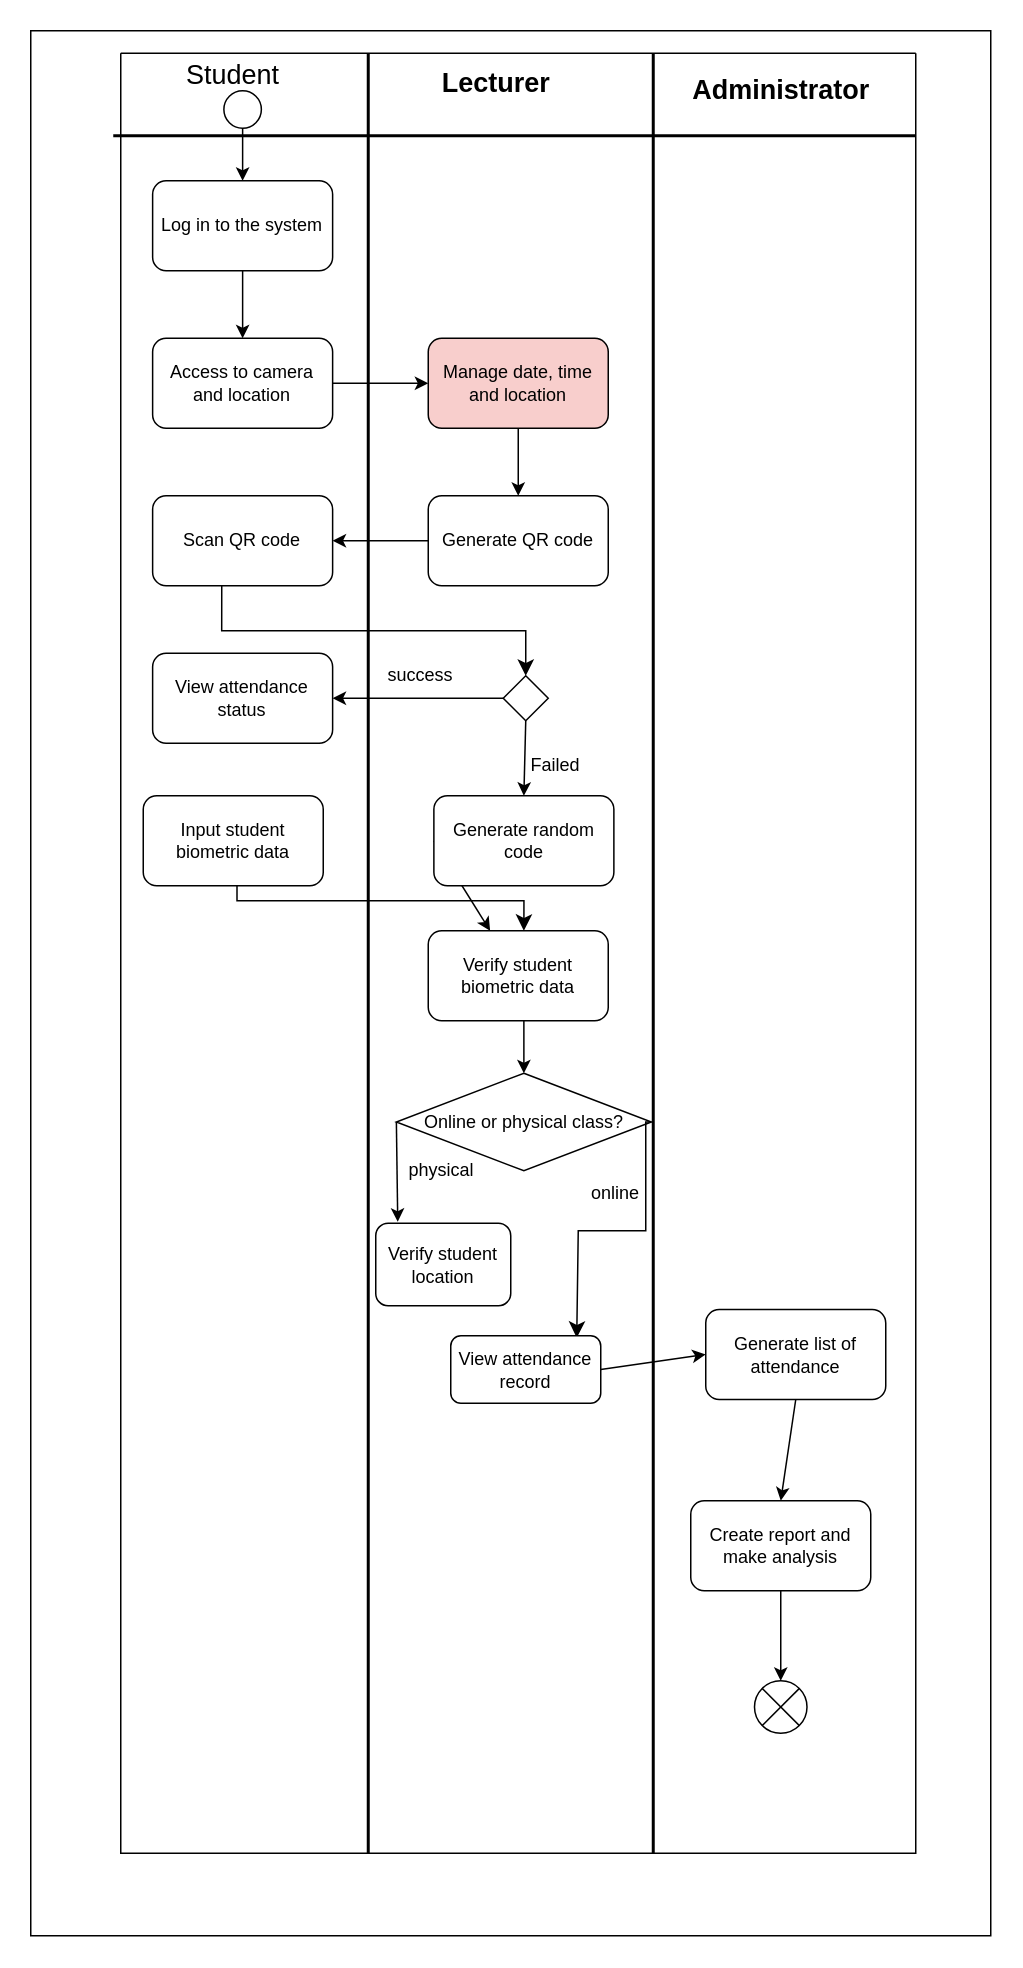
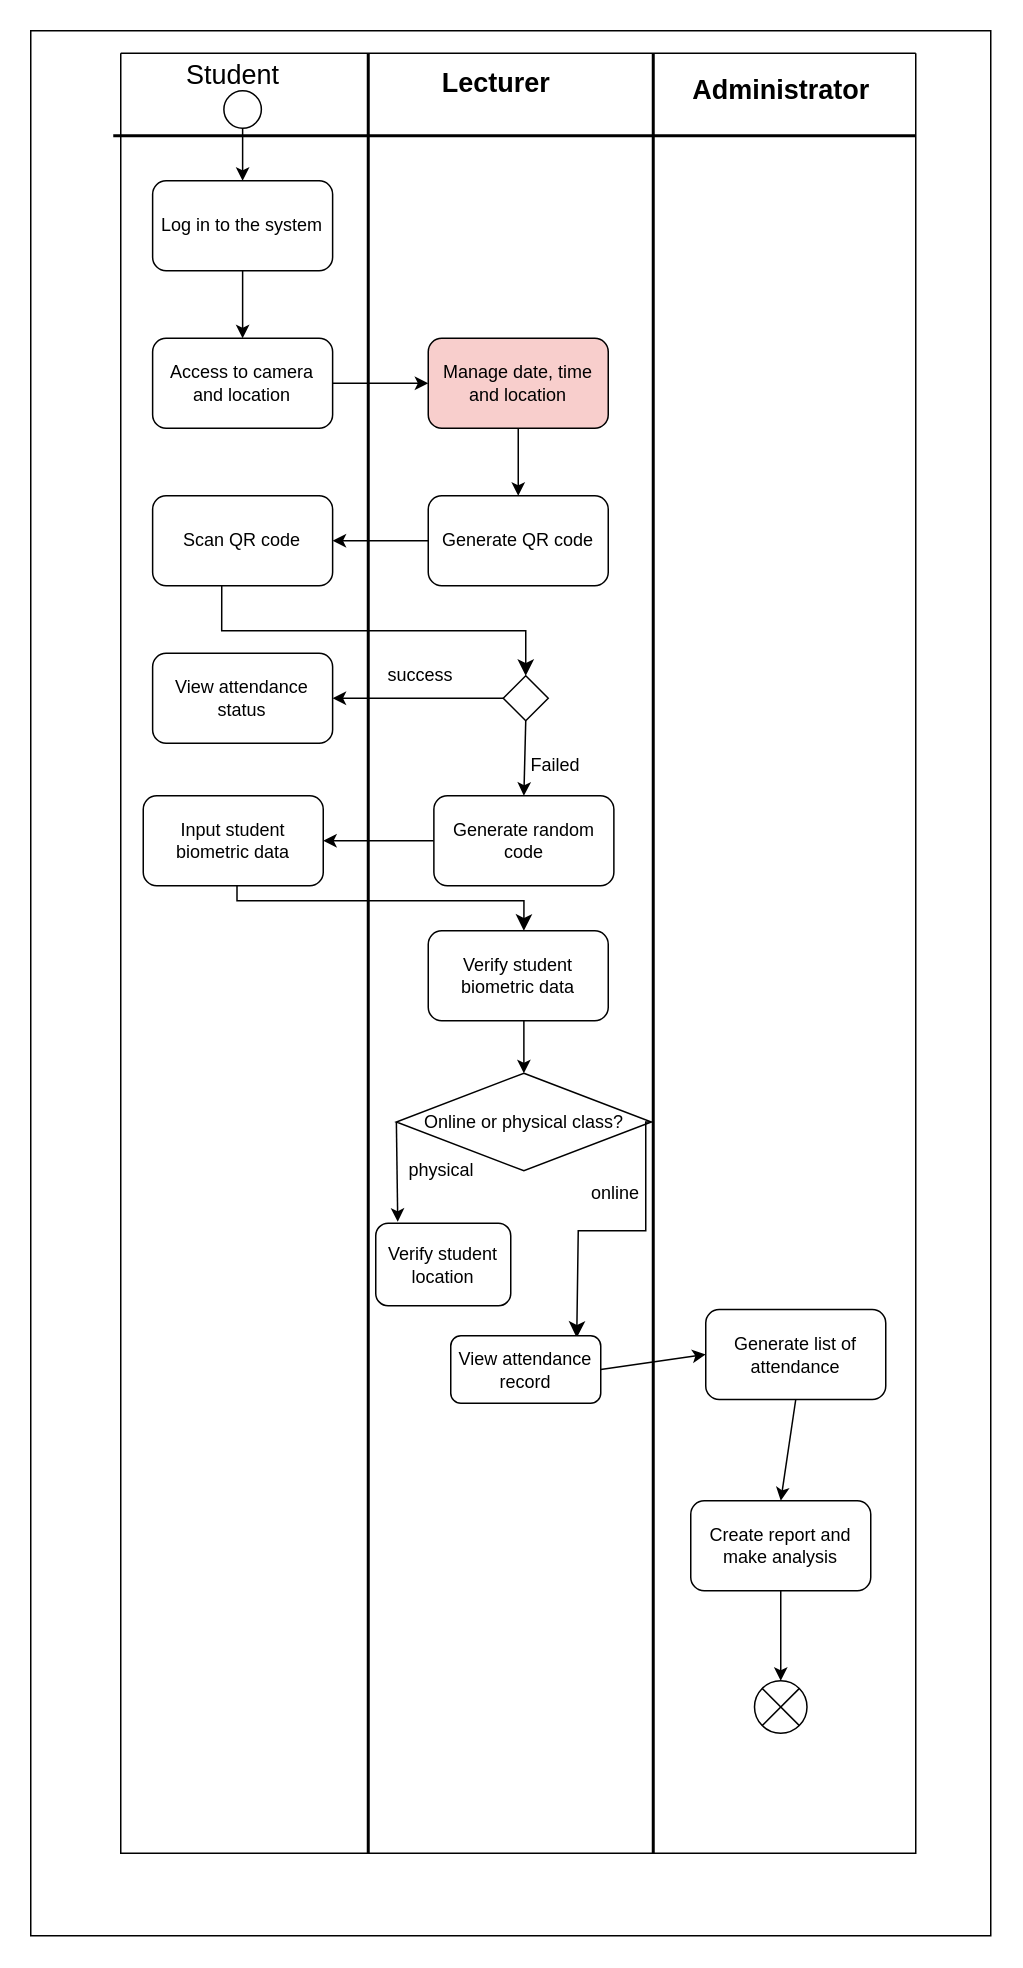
  <mxCell id="0" />
  <mxCell id="1" parent="0" />
  <mxCell id="2" value="" style="rounded=0;whiteSpace=wrap;html=1;" vertex="1" parent="1"><mxGeometry x="20" y="20" width="640" height="1270" as="geometry" /></mxCell>
  <mxCell id="3" value="" style="swimlane;startSize=0;" parent="1" vertex="1"><mxGeometry x="80" y="35" width="530" height="1200" as="geometry" /></mxCell>
  <mxCell id="4" value="&lt;font style=&quot;font-size: 18px;&quot;&gt;Student&lt;/font&gt;" style="text;html=1;strokeColor=none;fillColor=none;align=center;verticalAlign=middle;whiteSpace=wrap;rounded=0;" parent="3" vertex="1"><mxGeometry x="30" width="90" height="30" as="geometry" /></mxCell>
  <mxCell id="5" value="" style="line;strokeWidth=2;direction=south;html=1;fontSize=18;" parent="3" vertex="1"><mxGeometry x="160" width="10" height="1200" as="geometry" /></mxCell>
  <mxCell id="6" value="Lecturer" style="text;strokeColor=none;fillColor=none;html=1;fontSize=18;fontStyle=1;verticalAlign=middle;align=center;" parent="3" vertex="1"><mxGeometry x="200" width="100" height="40" as="geometry" /></mxCell>
  <mxCell id="7" value="" style="line;strokeWidth=2;html=1;fontSize=12;" parent="3" vertex="1"><mxGeometry x="-5" y="50" width="535" height="10" as="geometry" /></mxCell>
  <mxCell id="8" value="" style="line;strokeWidth=2;direction=south;html=1;fontSize=12;" parent="3" vertex="1"><mxGeometry x="350" width="10" height="1200" as="geometry" /></mxCell>
  <mxCell id="9" value="Administrator" style="text;strokeColor=none;fillColor=none;html=1;fontSize=18;fontStyle=1;verticalAlign=middle;align=center;" parent="3" vertex="1"><mxGeometry x="390" y="5" width="100" height="40" as="geometry" /></mxCell>
  <mxCell id="10" value="Failed" style="text;html=1;strokeColor=none;fillColor=none;align=center;verticalAlign=middle;whiteSpace=wrap;rounded=0;fontSize=12;" parent="3" vertex="1"><mxGeometry x="260" y="460" width="60" height="30" as="geometry" /></mxCell>
  <mxCell id="11" style="edgeStyle=none;html=1;exitX=0.5;exitY=1;exitDx=0;exitDy=0;entryX=0.5;entryY=0;entryDx=0;entryDy=0;" parent="3" target="22" edge="1"><mxGeometry relative="1" as="geometry"><mxPoint x="268.75" y="645" as="sourcePoint" /></mxGeometry></mxCell>
  <mxCell id="12" value="physical" style="text;html=1;strokeColor=none;fillColor=none;align=center;verticalAlign=middle;whiteSpace=wrap;rounded=0;fontSize=12;" parent="3" vertex="1"><mxGeometry x="183.75" y="730" width="60" height="30" as="geometry" /></mxCell>
  <mxCell id="13" value="online" style="text;html=1;strokeColor=none;fillColor=none;align=center;verticalAlign=middle;whiteSpace=wrap;rounded=0;fontSize=12;" parent="3" vertex="1"><mxGeometry x="300" y="745" width="60" height="30" as="geometry" /></mxCell>
  <mxCell id="14" value="" style="shape=sumEllipse;perimeter=ellipsePerimeter;whiteSpace=wrap;html=1;backgroundOutline=1;fontSize=12;" parent="3" vertex="1"><mxGeometry x="422.5" y="1085" width="35" height="35" as="geometry" /></mxCell>
  <mxCell id="15" value="success" style="text;html=1;strokeColor=none;fillColor=none;align=center;verticalAlign=middle;whiteSpace=wrap;rounded=0;" parent="3" vertex="1"><mxGeometry x="170" y="400" width="60" height="30" as="geometry" /></mxCell>
  <mxCell id="16" style="edgeStyle=none;html=1;exitX=0.5;exitY=1;exitDx=0;exitDy=0;entryX=0.5;entryY=0;entryDx=0;entryDy=0;" parent="3" source="17" target="27" edge="1"><mxGeometry relative="1" as="geometry"><mxPoint x="81.25" y="80" as="targetPoint" /></mxGeometry></mxCell>
  <mxCell id="17" value="" style="ellipse;whiteSpace=wrap;html=1;aspect=fixed;" parent="3" vertex="1"><mxGeometry x="68.75" y="25" width="25" height="25" as="geometry" /></mxCell>
  <mxCell id="18" style="edgeStyle=none;html=1;exitX=0;exitY=0.5;exitDx=0;exitDy=0;entryX=1;entryY=0.5;entryDx=0;entryDy=0;" parent="3" source="24" target="35" edge="1"><mxGeometry relative="1" as="geometry"><mxPoint x="190" y="430" as="sourcePoint" /><mxPoint x="150" y="430" as="targetPoint" /></mxGeometry></mxCell>
  <mxCell id="19" value="" style="edgeStyle=segmentEdgeStyle;endArrow=classic;html=1;curved=0;rounded=0;endSize=8;startSize=8;entryX=0.5;entryY=0;entryDx=0;entryDy=0;exitX=0.384;exitY=1;exitDx=0;exitDy=0;exitPerimeter=0;" parent="3" source="34" target="24" edge="1"><mxGeometry width="50" height="50" relative="1" as="geometry"><mxPoint x="68.75" y="360" as="sourcePoint" /><mxPoint x="268.75" y="395" as="targetPoint" /><Array as="points"><mxPoint x="67" y="385" /><mxPoint x="270" y="385" /></Array></mxGeometry></mxCell>
  <mxCell id="20" value="" style="edgeStyle=segmentEdgeStyle;endArrow=classic;html=1;curved=0;rounded=0;endSize=8;startSize=8;entryX=0.5;entryY=0;entryDx=0;entryDy=0;" parent="3" edge="1"><mxGeometry width="50" height="50" relative="1" as="geometry"><mxPoint x="77.5" y="555" as="sourcePoint" /><mxPoint x="268.75" y="585" as="targetPoint" /><Array as="points"><mxPoint x="78" y="565" /><mxPoint x="269" y="565" /></Array></mxGeometry></mxCell>
  <mxCell id="21" style="edgeStyle=none;html=1;exitX=0;exitY=0.5;exitDx=0;exitDy=0;entryX=0.163;entryY=-0.018;entryDx=0;entryDy=0;entryPerimeter=0;" parent="3" source="22" target="40" edge="1"><mxGeometry relative="1" as="geometry"><mxPoint x="184" y="775" as="targetPoint" /></mxGeometry></mxCell>
  <mxCell id="22" value="Online or physical class?" style="rhombus;whiteSpace=wrap;html=1;" parent="3" vertex="1"><mxGeometry x="183.75" y="680" width="170" height="65" as="geometry" /></mxCell>
  <mxCell id="23" style="edgeStyle=none;html=1;exitX=0.5;exitY=1;exitDx=0;exitDy=0;entryX=0.5;entryY=0;entryDx=0;entryDy=0;" parent="3" source="24" target="37" edge="1"><mxGeometry relative="1" as="geometry" /></mxCell>
  <mxCell id="24" value="" style="rhombus;whiteSpace=wrap;html=1;" parent="3" vertex="1"><mxGeometry x="255" y="415" width="30" height="30" as="geometry" /></mxCell>
  <mxCell id="25" value="" style="edgeStyle=segmentEdgeStyle;endArrow=classic;html=1;curved=0;rounded=0;endSize=8;startSize=8;entryX=0.84;entryY=0.03;entryDx=0;entryDy=0;exitX=1;exitY=0.5;exitDx=0;exitDy=0;entryPerimeter=0;" parent="3" source="22" target="42" edge="1"><mxGeometry width="50" height="50" relative="1" as="geometry"><mxPoint x="288.75" y="780" as="sourcePoint" /><mxPoint x="305.4" y="851.77" as="targetPoint" /><Array as="points"><mxPoint x="350" y="713" /><mxPoint x="350" y="785" /><mxPoint x="305" y="785" /></Array></mxGeometry></mxCell>
  <mxCell id="26" style="edgeStyle=none;html=1;exitX=0.5;exitY=1;exitDx=0;exitDy=0;entryX=0.5;entryY=0;entryDx=0;entryDy=0;" parent="3" source="27" target="29" edge="1"><mxGeometry relative="1" as="geometry" /></mxCell>
  <mxCell id="27" value="Log in to the system" style="rounded=1;whiteSpace=wrap;html=1;" parent="3" vertex="1"><mxGeometry x="21.25" y="85" width="120" height="60" as="geometry" /></mxCell>
  <mxCell id="28" style="edgeStyle=none;html=1;exitX=1;exitY=0.5;exitDx=0;exitDy=0;entryX=0;entryY=0.5;entryDx=0;entryDy=0;" parent="3" source="29" target="31" edge="1"><mxGeometry relative="1" as="geometry" /></mxCell>
  <mxCell id="29" value="Access to camera and location" style="rounded=1;whiteSpace=wrap;html=1;" parent="3" vertex="1"><mxGeometry x="21.25" y="190" width="120" height="60" as="geometry" /></mxCell>
  <mxCell id="30" style="edgeStyle=none;html=1;exitX=0.5;exitY=1;exitDx=0;exitDy=0;entryX=0.5;entryY=0;entryDx=0;entryDy=0;" parent="3" source="31" target="33" edge="1"><mxGeometry relative="1" as="geometry" /></mxCell>
  <mxCell id="31" value="Manage date, time and location" style="rounded=1;whiteSpace=wrap;html=1;fillColor=#f8cecc;" parent="3" vertex="1"><mxGeometry x="205" y="190" width="120" height="60" as="geometry" /></mxCell>
  <mxCell id="32" value="" style="edgeStyle=none;html=1;" parent="3" source="33" target="34" edge="1"><mxGeometry relative="1" as="geometry" /></mxCell>
  <mxCell id="33" value="Generate QR code" style="rounded=1;whiteSpace=wrap;html=1;" parent="3" vertex="1"><mxGeometry x="205" y="295" width="120" height="60" as="geometry" /></mxCell>
  <mxCell id="34" value="Scan QR code" style="rounded=1;whiteSpace=wrap;html=1;" parent="3" vertex="1"><mxGeometry x="21.25" y="295" width="120" height="60" as="geometry" /></mxCell>
  <mxCell id="35" value="View attendance status" style="rounded=1;whiteSpace=wrap;html=1;" parent="3" vertex="1"><mxGeometry x="21.25" y="400" width="120" height="60" as="geometry" /></mxCell>
- <mxCell id="36" style="edgeStyle=none;html=1;exitX=0;exitY=0.5;exitDx=0;exitDy=0;" parent="3" source="37" target="39" edge="1"><mxGeometry relative="1" as="geometry" /></mxCell>
+ <mxCell id="36" style="edgeStyle=none;html=1;exitX=0;exitY=0.5;exitDx=0;exitDy=0;entryX=1;entryY=0.5;entryDx=0;entryDy=0;" parent="3" source="37" target="38" edge="1"><mxGeometry relative="1" as="geometry" /></mxCell>
  <mxCell id="37" value="Generate random code" style="rounded=1;whiteSpace=wrap;html=1;" parent="3" vertex="1"><mxGeometry x="208.75" y="495" width="120" height="60" as="geometry" /></mxCell>
  <mxCell id="38" value="Input student biometric data" style="rounded=1;whiteSpace=wrap;html=1;" parent="3" vertex="1"><mxGeometry x="15" y="495" width="120" height="60" as="geometry" /></mxCell>
  <mxCell id="39" value="Verify student biometric data" style="rounded=1;whiteSpace=wrap;html=1;" parent="3" vertex="1"><mxGeometry x="205" y="585" width="120" height="60" as="geometry" /></mxCell>
  <mxCell id="40" value="Verify student location" style="rounded=1;whiteSpace=wrap;html=1;" parent="3" vertex="1"><mxGeometry x="170" y="780" width="90" height="55" as="geometry" /></mxCell>
  <mxCell id="41" style="edgeStyle=none;html=1;exitX=1;exitY=0.5;exitDx=0;exitDy=0;entryX=0;entryY=0.5;entryDx=0;entryDy=0;" parent="3" source="42" target="44" edge="1"><mxGeometry relative="1" as="geometry" /></mxCell>
  <mxCell id="42" value="View attendance record" style="rounded=1;whiteSpace=wrap;html=1;" parent="3" vertex="1"><mxGeometry x="220" y="855" width="100" height="45" as="geometry" /></mxCell>
  <mxCell id="43" style="edgeStyle=none;html=1;exitX=0.5;exitY=1;exitDx=0;exitDy=0;entryX=0.5;entryY=0;entryDx=0;entryDy=0;" parent="3" source="44" target="46" edge="1"><mxGeometry relative="1" as="geometry" /></mxCell>
  <mxCell id="44" value="Generate list of attendance" style="rounded=1;whiteSpace=wrap;html=1;" parent="3" vertex="1"><mxGeometry x="390" y="837.5" width="120" height="60" as="geometry" /></mxCell>
  <mxCell id="45" style="edgeStyle=none;html=1;exitX=0.5;exitY=1;exitDx=0;exitDy=0;entryX=0.5;entryY=0;entryDx=0;entryDy=0;" parent="3" source="46" target="14" edge="1"><mxGeometry relative="1" as="geometry" /></mxCell>
  <mxCell id="46" value="Create report and make analysis" style="rounded=1;whiteSpace=wrap;html=1;" parent="3" vertex="1"><mxGeometry x="380" y="965" width="120" height="60" as="geometry" /></mxCell>
